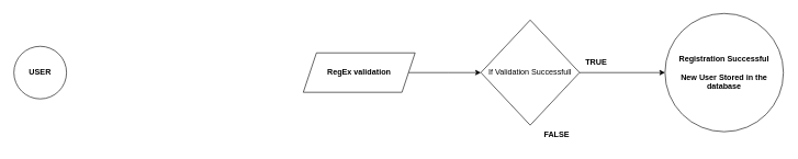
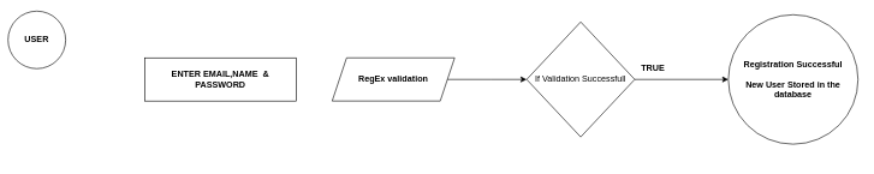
  <mxCell id="0" />
  <mxCell id="1" parent="0" />
- <mxCell id="2" value="&lt;b&gt;USER&lt;/b&gt;" style="ellipse;whiteSpace=wrap;html=1;aspect=fixed;" vertex="1" parent="1"><mxGeometry x="20" y="70" width="80" height="80" as="geometry" /></mxCell>
+ <mxCell id="2" value="&lt;b&gt;USER&lt;/b&gt;" style="ellipse;whiteSpace=wrap;html=1;aspect=fixed;" vertex="1" parent="1"><mxGeometry x="10" y="15" width="80" height="80" as="geometry" /></mxCell>
+ <mxCell id="3" value="&lt;b&gt;ENTER EMAIL,NAME&amp;nbsp; &amp;amp; PASSWORD&lt;/b&gt;" style="rounded=0;whiteSpace=wrap;html=1;" vertex="1" parent="1"><mxGeometry x="200" y="80" width="210" height="60" as="geometry" /></mxCell>
  <mxCell id="4" style="edgeStyle=orthogonalEdgeStyle;rounded=0;orthogonalLoop=1;jettySize=auto;html=1;entryX=0;entryY=0.5;entryDx=0;entryDy=0;" edge="1" parent="1" source="5"><mxGeometry relative="1" as="geometry"><mxPoint x="730" y="110" as="targetPoint" /></mxGeometry></mxCell>
  <mxCell id="5" value="&lt;b&gt;RegEx validation&lt;/b&gt;" style="shape=parallelogram;perimeter=parallelogramPerimeter;whiteSpace=wrap;html=1;fixedSize=1;" vertex="1" parent="1"><mxGeometry x="460" y="80" width="170" height="60" as="geometry" /></mxCell>
  <mxCell id="6" value="" style="edgeStyle=orthogonalEdgeStyle;rounded=0;orthogonalLoop=1;jettySize=auto;html=1;" edge="1" parent="1" source="7" target="8"><mxGeometry relative="1" as="geometry" /></mxCell>
  <mxCell id="7" value="If Validation Successfull" style="rhombus;whiteSpace=wrap;html=1;" vertex="1" parent="1"><mxGeometry x="730" y="30" width="150" height="160" as="geometry" /></mxCell>
  <mxCell id="8" value="&lt;b&gt;Registration Successful&lt;br&gt;&lt;br&gt;New User Stored in the database&lt;br&gt;&lt;/b&gt;" style="ellipse;whiteSpace=wrap;html=1;aspect=fixed;" vertex="1" parent="1"><mxGeometry x="1010" y="20" width="180" height="180" as="geometry" /></mxCell>
  <mxCell id="9" value="&lt;b&gt;TRUE&lt;/b&gt;" style="text;html=1;align=center;verticalAlign=middle;resizable=0;points=[];autosize=1;strokeColor=none;fillColor=none;" vertex="1" parent="1"><mxGeometry x="875" y="80" width="60" height="30" as="geometry" /></mxCell>
- <mxCell id="10" value="&lt;b&gt;FALSE&lt;/b&gt;" style="text;html=1;align=center;verticalAlign=middle;resizable=0;points=[];autosize=1;strokeColor=none;fillColor=none;" vertex="1" parent="1"><mxGeometry x="815" y="190" width="60" height="30" as="geometry" /></mxCell>
